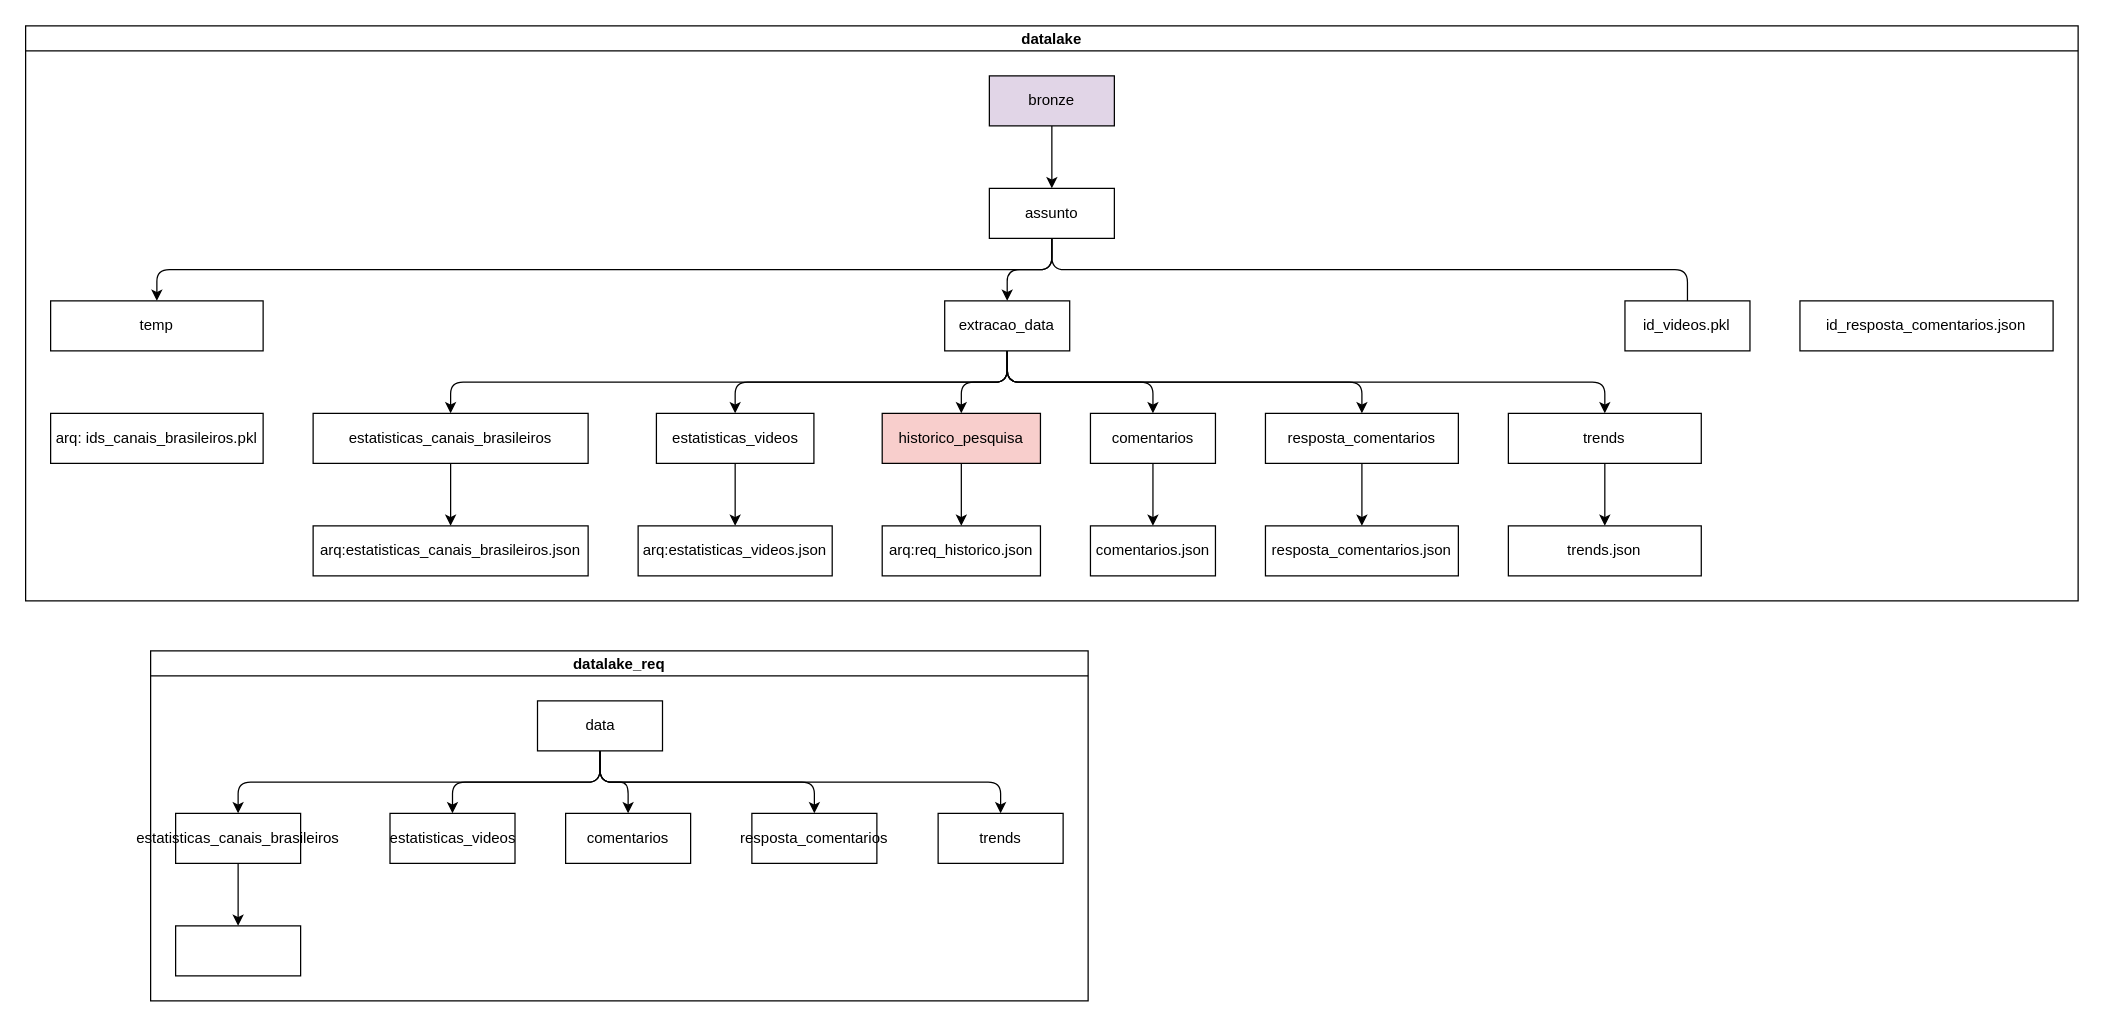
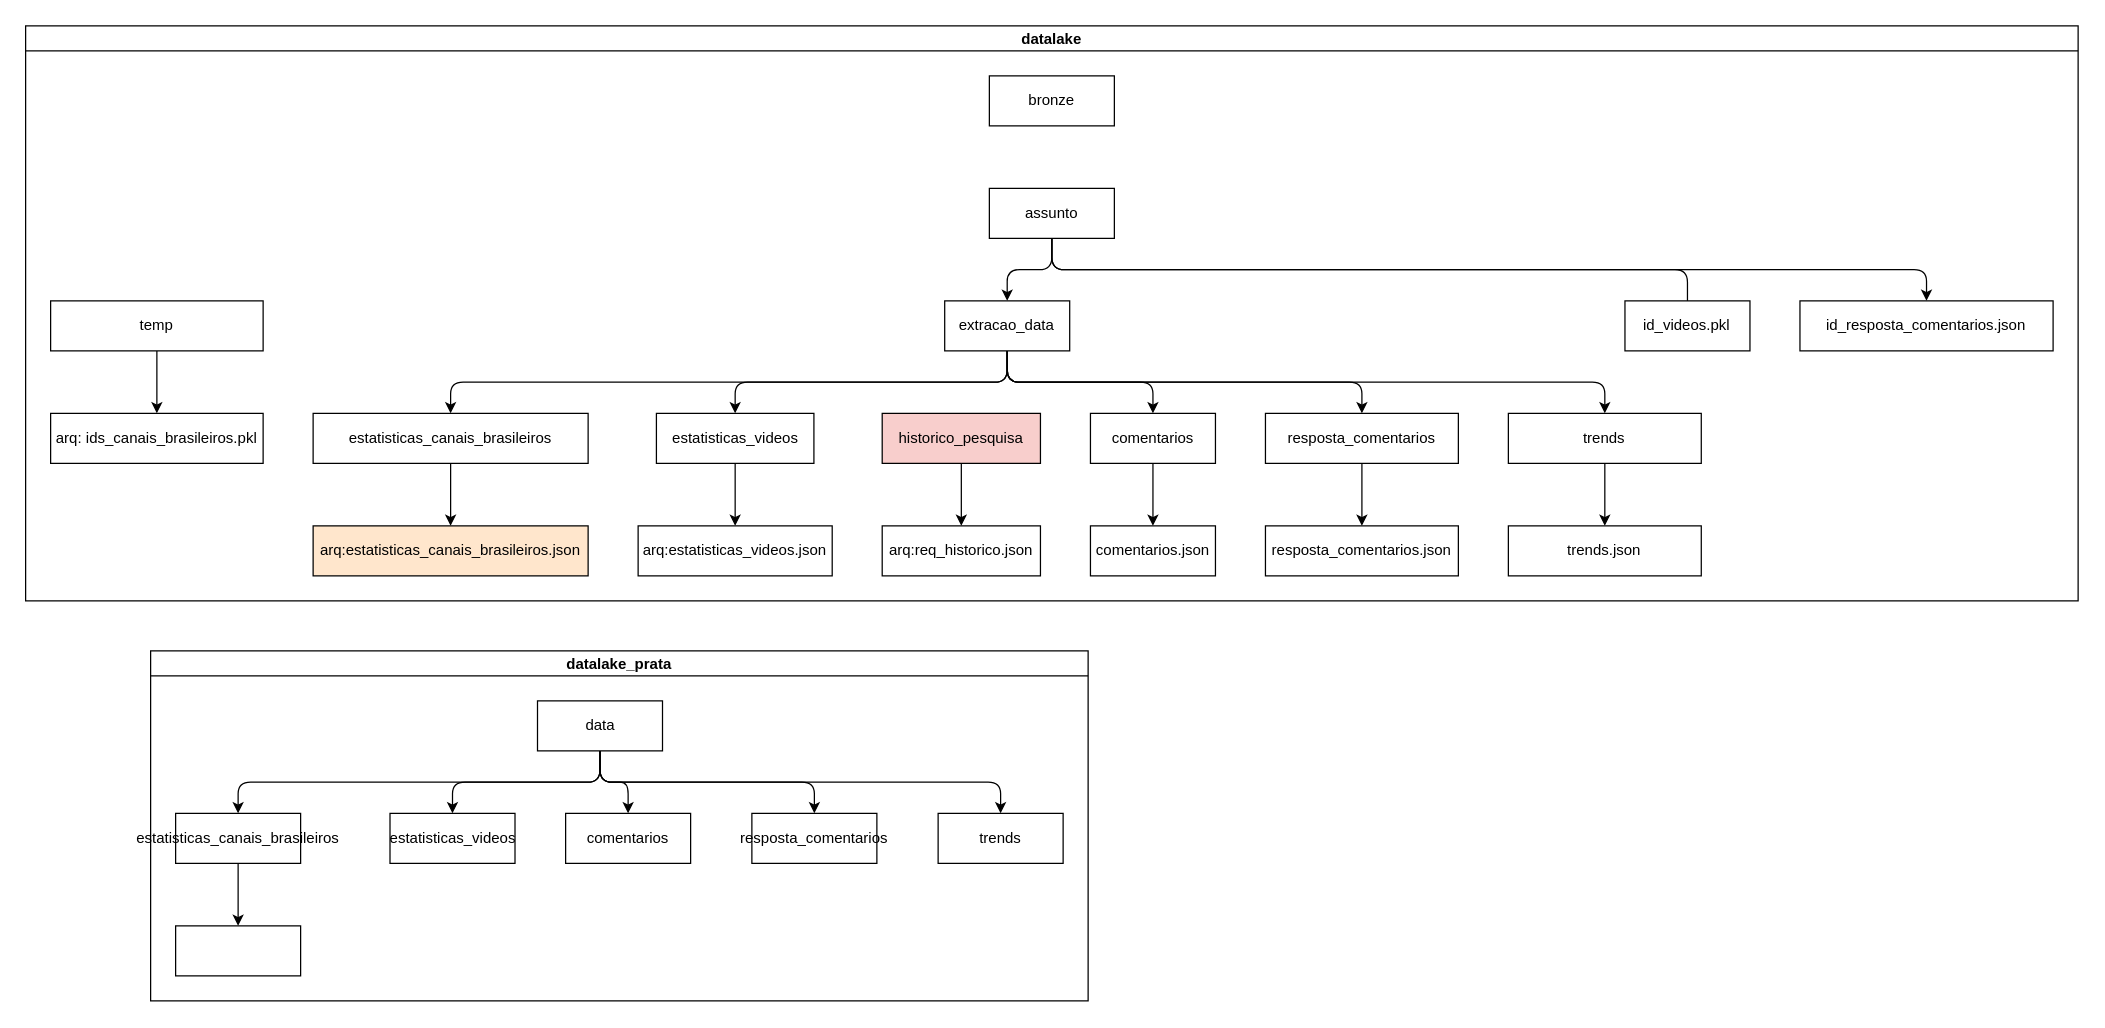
  <mxCell id="0" />
  <mxCell id="1" parent="0" />
  <mxCell id="2" value="datalake" style="swimlane;startSize=20;horizontal=1;childLayout=treeLayout;horizontalTree=0;sortEdges=1;resizable=0;containerType=tree;fontSize=12;" parent="1" vertex="1"><mxGeometry x="20" y="20" width="1642" height="460" as="geometry" /></mxCell>
- <mxCell id="3" value="bronze" style="whiteSpace=wrap;html=1;fillColor=#e1d5e7;" parent="2" vertex="1"><mxGeometry x="770.989" y="40" width="100" height="40" as="geometry" /></mxCell>
+ <mxCell id="3" value="bronze" style="whiteSpace=wrap;html=1;" parent="2" vertex="1"><mxGeometry x="770.989" y="40" width="100" height="40" as="geometry" /></mxCell>
  <mxCell id="4" value="assunto" style="whiteSpace=wrap;html=1;" parent="2" vertex="1"><mxGeometry x="770.989" y="130" width="100" height="40" as="geometry" /></mxCell>
- <mxCell id="5" value="" style="edgeStyle=elbowEdgeStyle;elbow=vertical;html=1;rounded=1;curved=0;sourcePerimeterSpacing=0;targetPerimeterSpacing=0;startSize=6;endSize=6;" parent="2" source="3" target="4" edge="1"><mxGeometry relative="1" as="geometry" /></mxCell>
- <mxCell id="6" value="" style="edgeStyle=elbowEdgeStyle;elbow=vertical;html=1;rounded=1;curved=0;sourcePerimeterSpacing=0;targetPerimeterSpacing=0;startSize=6;endSize=6;" parent="2" source="4" target="7" edge="1"><mxGeometry relative="1" as="geometry"><mxPoint x="-5781.254" y="140" as="sourcePoint" /></mxGeometry></mxCell>
  <mxCell id="7" value="temp" style="whiteSpace=wrap;html=1;" parent="2" vertex="1"><mxGeometry x="20" y="220" width="170" height="40" as="geometry" /></mxCell>
  <mxCell id="8" value="" style="edgeStyle=elbowEdgeStyle;elbow=vertical;html=1;rounded=1;curved=0;sourcePerimeterSpacing=0;targetPerimeterSpacing=0;startSize=6;endSize=6;" parent="2" source="4" target="9" edge="1"><mxGeometry relative="1" as="geometry"><mxPoint x="-5711.254" y="230" as="sourcePoint" /></mxGeometry></mxCell>
  <mxCell id="9" value="extracao_data" style="whiteSpace=wrap;html=1;" parent="2" vertex="1"><mxGeometry x="735.26" y="220" width="100" height="40" as="geometry" /></mxCell>
  <mxCell id="10" value="" style="edgeStyle=elbowEdgeStyle;elbow=vertical;html=1;rounded=1;curved=0;sourcePerimeterSpacing=0;targetPerimeterSpacing=0;startSize=6;endSize=6;" parent="2" source="9" target="11" edge="1"><mxGeometry relative="1" as="geometry"><mxPoint x="-5523.254" y="230" as="sourcePoint" /></mxGeometry></mxCell>
  <mxCell id="11" value="estatisticas_canais_brasileiros" style="whiteSpace=wrap;html=1;" parent="2" vertex="1"><mxGeometry x="230" y="310" width="220" height="40" as="geometry" /></mxCell>
  <mxCell id="12" value="" style="edgeStyle=elbowEdgeStyle;elbow=vertical;html=1;rounded=1;curved=0;sourcePerimeterSpacing=0;targetPerimeterSpacing=0;startSize=6;endSize=6;" parent="2" source="9" target="13" edge="1"><mxGeometry relative="1" as="geometry"><mxPoint x="-5085.454" y="240" as="sourcePoint" /></mxGeometry></mxCell>
  <mxCell id="13" value="estatisticas_videos" style="whiteSpace=wrap;html=1;" parent="2" vertex="1"><mxGeometry x="504.63" y="310" width="126" height="40" as="geometry" /></mxCell>
  <mxCell id="14" value="" style="edgeStyle=elbowEdgeStyle;elbow=vertical;html=1;rounded=1;curved=0;sourcePerimeterSpacing=0;targetPerimeterSpacing=0;startSize=6;endSize=6;endArrow=none;" parent="2" source="4" target="15" edge="1"><mxGeometry relative="1" as="geometry"><mxPoint x="-4639.254" y="240" as="sourcePoint" /></mxGeometry></mxCell>
  <mxCell id="15" value="id_videos.pkl" style="whiteSpace=wrap;html=1;" parent="2" vertex="1"><mxGeometry x="1279.468" y="220" width="100" height="40" as="geometry" /></mxCell>
- <mxCell id="16" value="" style="edgeStyle=elbowEdgeStyle;elbow=vertical;html=1;rounded=1;curved=0;sourcePerimeterSpacing=0;targetPerimeterSpacing=0;startSize=6;endSize=6;" parent="2" source="9" target="17" edge="1"><mxGeometry relative="1" as="geometry"><mxPoint x="-4350.054" y="240" as="sourcePoint" /></mxGeometry></mxCell>
  <mxCell id="17" value="historico_pesquisa" style="whiteSpace=wrap;html=1;fillColor=#f8cecc;" parent="2" vertex="1"><mxGeometry x="685.26" y="310" width="126.6" height="40" as="geometry" /></mxCell>
  <mxCell id="18" value="" style="edgeStyle=elbowEdgeStyle;elbow=vertical;html=1;rounded=1;curved=0;sourcePerimeterSpacing=0;targetPerimeterSpacing=0;startSize=6;endSize=6;" parent="2" source="17" target="19" edge="1"><mxGeometry relative="1" as="geometry"><mxPoint x="-3969.414" y="330" as="sourcePoint" /></mxGeometry></mxCell>
  <mxCell id="19" value="arq:req_historico.json" style="whiteSpace=wrap;html=1;" parent="2" vertex="1"><mxGeometry x="685.26" y="400" width="126.6" height="40" as="geometry" /></mxCell>
  <mxCell id="20" value="" style="edgeStyle=elbowEdgeStyle;elbow=vertical;html=1;rounded=1;curved=0;sourcePerimeterSpacing=0;targetPerimeterSpacing=0;startSize=6;endSize=6;" parent="2" source="13" target="21" edge="1"><mxGeometry relative="1" as="geometry"><mxPoint x="-3969.294" y="330" as="sourcePoint" /></mxGeometry></mxCell>
  <mxCell id="21" value="arq:estatisticas_videos.json" style="whiteSpace=wrap;html=1;" parent="2" vertex="1"><mxGeometry x="490" y="400" width="155.26" height="40" as="geometry" /></mxCell>
  <mxCell id="22" value="" style="edgeStyle=elbowEdgeStyle;elbow=vertical;html=1;rounded=1;curved=0;sourcePerimeterSpacing=0;targetPerimeterSpacing=0;startSize=6;endSize=6;" parent="2" source="11" target="23" edge="1"><mxGeometry relative="1" as="geometry"><mxPoint x="-3968.828" y="330" as="sourcePoint" /></mxGeometry></mxCell>
- <mxCell id="23" value="arq:estatisticas_canais_brasileiros.json" style="whiteSpace=wrap;html=1;" parent="2" vertex="1"><mxGeometry x="230" y="400" width="220" height="40" as="geometry" /></mxCell>
+ <mxCell id="23" value="arq:estatisticas_canais_brasileiros.json" style="whiteSpace=wrap;html=1;fillColor=#ffe6cc;" parent="2" vertex="1"><mxGeometry x="230" y="400" width="220" height="40" as="geometry" /></mxCell>
  <mxCell id="24" value="" style="edgeStyle=elbowEdgeStyle;elbow=vertical;html=1;rounded=1;curved=0;sourcePerimeterSpacing=0;targetPerimeterSpacing=0;startSize=6;endSize=6;" parent="2" source="9" target="25" edge="1"><mxGeometry relative="1" as="geometry"><mxPoint x="-4003.998" y="240" as="sourcePoint" /></mxGeometry></mxCell>
  <mxCell id="25" value="comentarios" style="whiteSpace=wrap;html=1;" parent="2" vertex="1"><mxGeometry x="851.86" y="310" width="100" height="40" as="geometry" /></mxCell>
  <mxCell id="26" value="" style="edgeStyle=elbowEdgeStyle;elbow=vertical;html=1;rounded=1;curved=0;sourcePerimeterSpacing=0;targetPerimeterSpacing=0;startSize=6;endSize=6;" parent="2" source="25" target="27" edge="1"><mxGeometry relative="1" as="geometry"><mxPoint x="-3545.254" y="330" as="sourcePoint" /></mxGeometry></mxCell>
  <mxCell id="27" value="comentarios.json" style="whiteSpace=wrap;html=1;" parent="2" vertex="1"><mxGeometry x="851.86" y="400" width="100" height="40" as="geometry" /></mxCell>
+ <mxCell id="28" value="" style="edgeStyle=elbowEdgeStyle;elbow=vertical;html=1;rounded=1;curved=0;sourcePerimeterSpacing=0;targetPerimeterSpacing=0;startSize=6;endSize=6;" parent="2" source="4" target="29" edge="1"><mxGeometry relative="1" as="geometry"><mxPoint x="-3580.254" y="240" as="sourcePoint" /></mxGeometry></mxCell>
  <mxCell id="29" value="id_resposta_comentarios.json" style="whiteSpace=wrap;html=1;" parent="2" vertex="1"><mxGeometry x="1419.468" y="220" width="202.51" height="40" as="geometry" /></mxCell>
  <mxCell id="30" value="" style="edgeStyle=elbowEdgeStyle;elbow=vertical;html=1;rounded=1;curved=0;sourcePerimeterSpacing=0;targetPerimeterSpacing=0;startSize=6;endSize=6;" parent="2" source="9" target="31" edge="1"><mxGeometry relative="1" as="geometry"><mxPoint x="-2848.388" y="300" as="sourcePoint" /></mxGeometry></mxCell>
  <mxCell id="31" value="resposta_comentarios" style="whiteSpace=wrap;html=1;" parent="2" vertex="1"><mxGeometry x="991.86" y="310" width="154.33" height="40" as="geometry" /></mxCell>
  <mxCell id="32" value="" style="edgeStyle=elbowEdgeStyle;elbow=vertical;html=1;rounded=1;curved=0;sourcePerimeterSpacing=0;targetPerimeterSpacing=0;startSize=6;endSize=6;" parent="2" source="31" target="33" edge="1"><mxGeometry relative="1" as="geometry"><mxPoint x="-1610.39" y="300" as="sourcePoint" /></mxGeometry></mxCell>
  <mxCell id="33" value="resposta_comentarios.json" style="whiteSpace=wrap;html=1;" parent="2" vertex="1"><mxGeometry x="991.86" y="400" width="154.33" height="40" as="geometry" /></mxCell>
  <mxCell id="34" value="" style="edgeStyle=elbowEdgeStyle;elbow=vertical;html=1;rounded=1;curved=0;sourcePerimeterSpacing=0;targetPerimeterSpacing=0;startSize=6;endSize=6;" parent="2" source="9" target="35" edge="1"><mxGeometry relative="1" as="geometry"><mxPoint x="-918.194" y="300" as="sourcePoint" /></mxGeometry></mxCell>
  <mxCell id="35" value="trends" style="whiteSpace=wrap;html=1;" parent="2" vertex="1"><mxGeometry x="1186.19" y="310" width="154.33" height="40" as="geometry" /></mxCell>
  <mxCell id="36" value="" style="edgeStyle=elbowEdgeStyle;elbow=vertical;html=1;rounded=1;curved=0;sourcePerimeterSpacing=0;targetPerimeterSpacing=0;startSize=6;endSize=6;" parent="2" source="35" target="37" edge="1"><mxGeometry relative="1" as="geometry"><mxPoint x="-217.463" y="300" as="sourcePoint" /></mxGeometry></mxCell>
  <mxCell id="37" value="trends.json" style="whiteSpace=wrap;html=1;" parent="2" vertex="1"><mxGeometry x="1186.19" y="400" width="154.33" height="40" as="geometry" /></mxCell>
+ <mxCell id="38" value="" style="edgeStyle=elbowEdgeStyle;elbow=vertical;html=1;rounded=1;curved=0;sourcePerimeterSpacing=0;targetPerimeterSpacing=0;startSize=6;endSize=6;" parent="2" source="7" target="39" edge="1"><mxGeometry relative="1" as="geometry"><mxPoint x="-131.463" y="210" as="sourcePoint" /></mxGeometry></mxCell>
  <mxCell id="39" value="arq: ids_canais_brasileiros.pkl" style="whiteSpace=wrap;html=1;" parent="2" vertex="1"><mxGeometry x="20" y="310" width="170" height="40" as="geometry" /></mxCell>
- <mxCell id="40" value="datalake_req" style="swimlane;startSize=20;horizontal=1;childLayout=treeLayout;horizontalTree=0;sortEdges=1;resizable=0;containerType=tree;fontSize=12;" parent="1" vertex="1"><mxGeometry x="120" y="520" width="750" height="280" as="geometry" /></mxCell>
+ <mxCell id="40" value="datalake_prata" style="swimlane;startSize=20;horizontal=1;childLayout=treeLayout;horizontalTree=0;sortEdges=1;resizable=0;containerType=tree;fontSize=12;" parent="1" vertex="1"><mxGeometry x="120" y="520" width="750" height="280" as="geometry" /></mxCell>
  <mxCell id="41" value="data" style="whiteSpace=wrap;html=1;" parent="40" vertex="1"><mxGeometry x="309.5" y="40" width="100" height="40" as="geometry" /></mxCell>
  <mxCell id="42" value="estatisticas_canais_brasileiros" style="whiteSpace=wrap;html=1;" parent="40" vertex="1"><mxGeometry x="20" y="130" width="100" height="40" as="geometry" /></mxCell>
  <mxCell id="43" value="" style="edgeStyle=elbowEdgeStyle;elbow=vertical;html=1;rounded=1;curved=0;sourcePerimeterSpacing=0;targetPerimeterSpacing=0;startSize=6;endSize=6;" parent="40" source="41" target="42" edge="1"><mxGeometry relative="1" as="geometry" /></mxCell>
  <mxCell id="44" value="" style="edgeStyle=elbowEdgeStyle;elbow=vertical;html=1;rounded=1;curved=0;sourcePerimeterSpacing=0;targetPerimeterSpacing=0;startSize=6;endSize=6;" parent="40" source="42" target="45" edge="1"><mxGeometry relative="1" as="geometry"><mxPoint x="-1584" y="610" as="sourcePoint" /></mxGeometry></mxCell>
  <mxCell id="45" value="" style="whiteSpace=wrap;html=1;" parent="40" vertex="1"><mxGeometry x="20" y="220" width="100" height="40" as="geometry" /></mxCell>
  <mxCell id="46" value="" style="edgeStyle=elbowEdgeStyle;elbow=vertical;html=1;rounded=1;curved=0;sourcePerimeterSpacing=0;targetPerimeterSpacing=0;startSize=6;endSize=6;" parent="40" source="41" target="47" edge="1"><mxGeometry relative="1" as="geometry"><mxPoint x="-1584" y="610" as="sourcePoint" /></mxGeometry></mxCell>
  <mxCell id="47" value="estatisticas_videos" style="whiteSpace=wrap;html=1;" parent="40" vertex="1"><mxGeometry x="191.5" y="130" width="100" height="40" as="geometry" /></mxCell>
  <mxCell id="48" value="" style="edgeStyle=elbowEdgeStyle;elbow=vertical;html=1;rounded=1;curved=0;sourcePerimeterSpacing=0;targetPerimeterSpacing=0;startSize=6;endSize=6;" parent="40" source="41" target="49" edge="1"><mxGeometry relative="1" as="geometry"><mxPoint x="-807" y="610" as="sourcePoint" /></mxGeometry></mxCell>
  <mxCell id="49" value="comentarios" style="whiteSpace=wrap;html=1;" parent="40" vertex="1"><mxGeometry x="332" y="130" width="100" height="40" as="geometry" /></mxCell>
  <mxCell id="50" value="" style="edgeStyle=elbowEdgeStyle;elbow=vertical;html=1;rounded=1;curved=0;sourcePerimeterSpacing=0;targetPerimeterSpacing=0;startSize=6;endSize=6;" parent="40" source="41" target="51" edge="1"><mxGeometry relative="1" as="geometry"><mxPoint x="-464" y="610" as="sourcePoint" /></mxGeometry></mxCell>
  <mxCell id="51" value="resposta_comentarios" style="whiteSpace=wrap;html=1;" parent="40" vertex="1"><mxGeometry x="481" y="130" width="100" height="40" as="geometry" /></mxCell>
  <mxCell id="52" value="" style="edgeStyle=elbowEdgeStyle;elbow=vertical;html=1;rounded=1;curved=0;sourcePerimeterSpacing=0;targetPerimeterSpacing=0;startSize=6;endSize=6;" parent="40" source="41" target="53" edge="1"><mxGeometry relative="1" as="geometry"><mxPoint x="19.5" y="610" as="sourcePoint" /></mxGeometry></mxCell>
  <mxCell id="53" value="trends" style="whiteSpace=wrap;html=1;" parent="40" vertex="1"><mxGeometry x="630" y="130" width="100" height="40" as="geometry" /></mxCell>
